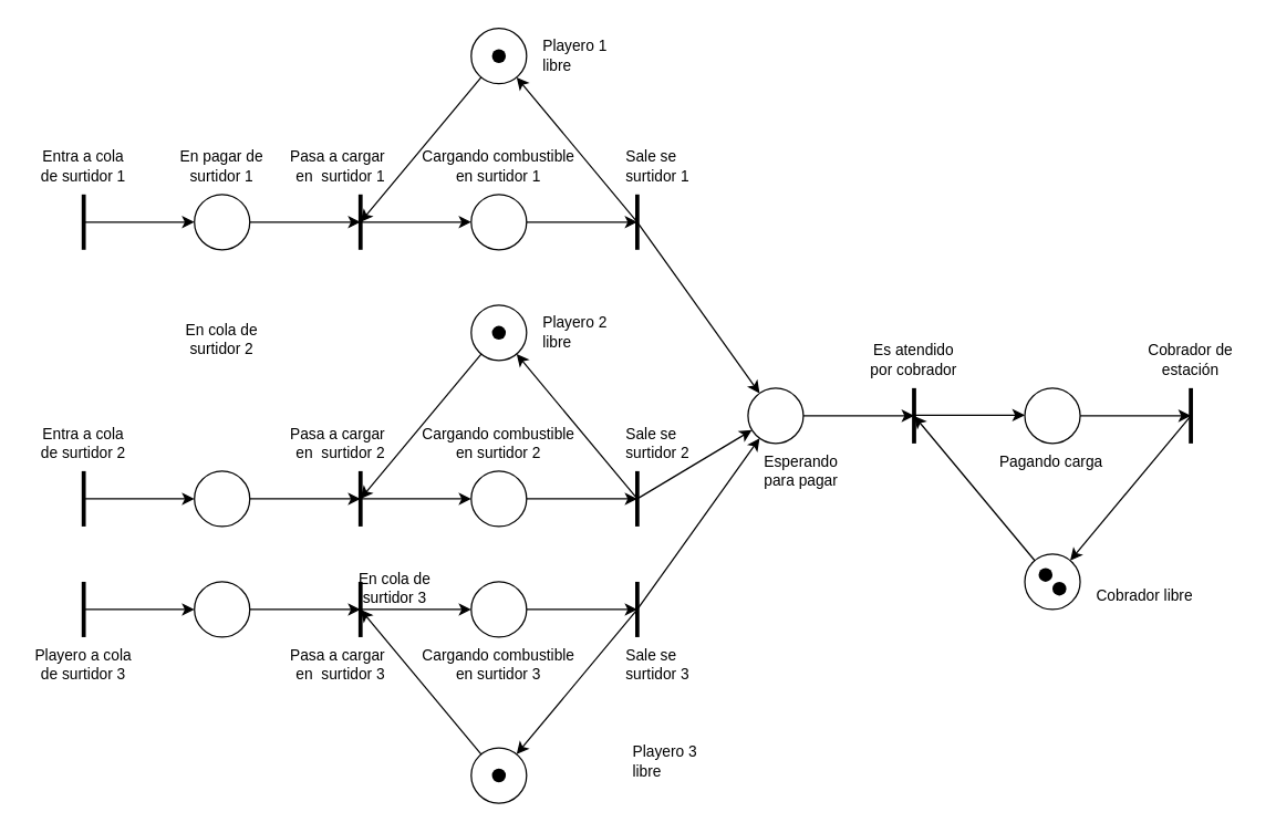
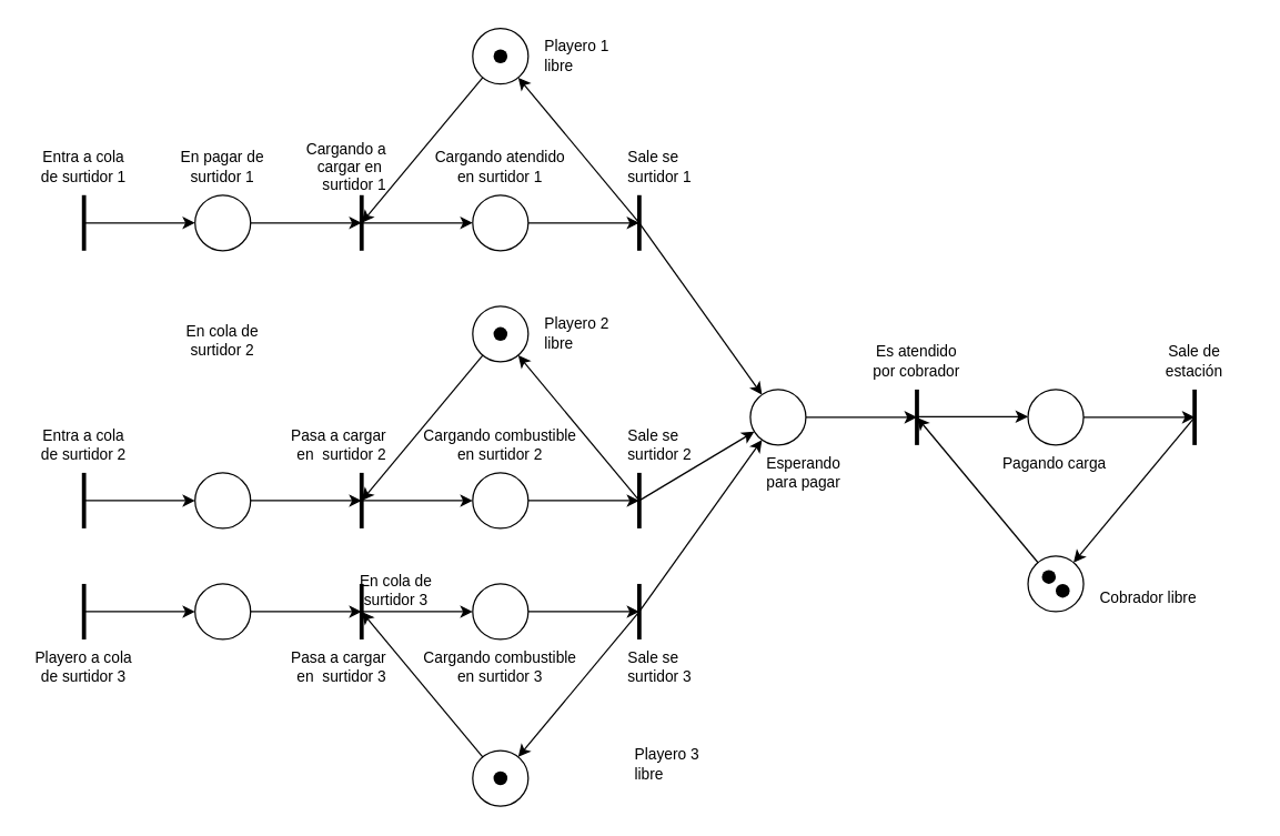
  <mxCell id="0" />
  <mxCell id="1" parent="0" />
  <mxCell id="2" style="edgeStyle=orthogonalEdgeStyle;rounded=0;orthogonalLoop=1;jettySize=auto;html=1;strokeWidth=1;" edge="1" parent="1" source="3"><mxGeometry relative="1" as="geometry"><mxPoint x="260" y="160" as="targetPoint" /></mxGeometry></mxCell>
  <mxCell id="3" value="" style="ellipse;whiteSpace=wrap;html=1;aspect=fixed;" vertex="1" parent="1"><mxGeometry x="140" y="140" width="40" height="40" as="geometry" /></mxCell>
  <mxCell id="4" value="" style="endArrow=none;html=1;strokeWidth=3;" edge="1" parent="1"><mxGeometry width="50" height="50" relative="1" as="geometry"><mxPoint x="60" y="180" as="sourcePoint" /><mxPoint x="60" y="140" as="targetPoint" /></mxGeometry></mxCell>
  <mxCell id="5" value="" style="endArrow=classic;html=1;strokeWidth=1;entryX=0;entryY=0.5;entryDx=0;entryDy=0;" edge="1" parent="1" target="3"><mxGeometry width="50" height="50" relative="1" as="geometry"><mxPoint x="60" y="160" as="sourcePoint" /><mxPoint x="230" y="360" as="targetPoint" /></mxGeometry></mxCell>
  <mxCell id="6" style="edgeStyle=orthogonalEdgeStyle;rounded=0;orthogonalLoop=1;jettySize=auto;html=1;strokeWidth=1;" edge="1" source="7" parent="1"><mxGeometry relative="1" as="geometry"><mxPoint x="460" y="160" as="targetPoint" /></mxGeometry></mxCell>
  <mxCell id="7" value="" style="ellipse;whiteSpace=wrap;html=1;aspect=fixed;" vertex="1" parent="1"><mxGeometry x="340" y="140" width="40" height="40" as="geometry" /></mxCell>
  <mxCell id="8" value="" style="endArrow=none;html=1;strokeWidth=3;" edge="1" parent="1"><mxGeometry width="50" height="50" relative="1" as="geometry"><mxPoint x="260" y="180" as="sourcePoint" /><mxPoint x="260" y="140" as="targetPoint" /></mxGeometry></mxCell>
  <mxCell id="9" value="" style="endArrow=classic;html=1;strokeWidth=1;entryX=0;entryY=0.5;entryDx=0;entryDy=0;" edge="1" target="7" parent="1"><mxGeometry width="50" height="50" relative="1" as="geometry"><mxPoint x="260" y="160" as="sourcePoint" /><mxPoint x="430" y="360" as="targetPoint" /></mxGeometry></mxCell>
  <mxCell id="10" value="" style="endArrow=none;html=1;strokeWidth=3;" edge="1" parent="1"><mxGeometry width="50" height="50" relative="1" as="geometry"><mxPoint x="460" y="180" as="sourcePoint" /><mxPoint x="460" y="140" as="targetPoint" /></mxGeometry></mxCell>
  <mxCell id="11" value="" style="ellipse;whiteSpace=wrap;html=1;aspect=fixed;" vertex="1" parent="1"><mxGeometry x="340" y="20" width="40" height="40" as="geometry" /></mxCell>
  <mxCell id="12" style="rounded=0;orthogonalLoop=1;jettySize=auto;html=1;strokeWidth=1;" edge="1" source="11" parent="1"><mxGeometry relative="1" as="geometry"><mxPoint x="260" y="160" as="targetPoint" /></mxGeometry></mxCell>
  <mxCell id="13" value="" style="endArrow=classic;html=1;strokeWidth=1;" edge="1" parent="1" target="11"><mxGeometry width="50" height="50" relative="1" as="geometry"><mxPoint x="460" y="160" as="sourcePoint" /><mxPoint x="300" y="220" as="targetPoint" /></mxGeometry></mxCell>
  <mxCell id="14" style="edgeStyle=orthogonalEdgeStyle;rounded=0;orthogonalLoop=1;jettySize=auto;html=1;strokeWidth=1;" edge="1" source="15" parent="1"><mxGeometry relative="1" as="geometry"><mxPoint x="260" y="360" as="targetPoint" /></mxGeometry></mxCell>
  <mxCell id="15" value="" style="ellipse;whiteSpace=wrap;html=1;aspect=fixed;" vertex="1" parent="1"><mxGeometry x="140" y="340" width="40" height="40" as="geometry" /></mxCell>
  <mxCell id="16" value="" style="endArrow=none;html=1;strokeWidth=3;" edge="1" parent="1"><mxGeometry width="50" height="50" relative="1" as="geometry"><mxPoint x="60" y="380" as="sourcePoint" /><mxPoint x="60" y="340" as="targetPoint" /></mxGeometry></mxCell>
  <mxCell id="17" value="" style="endArrow=classic;html=1;strokeWidth=1;entryX=0;entryY=0.5;entryDx=0;entryDy=0;" edge="1" target="15" parent="1"><mxGeometry width="50" height="50" relative="1" as="geometry"><mxPoint x="60" y="360" as="sourcePoint" /><mxPoint x="230" y="560" as="targetPoint" /></mxGeometry></mxCell>
  <mxCell id="18" style="edgeStyle=orthogonalEdgeStyle;rounded=0;orthogonalLoop=1;jettySize=auto;html=1;strokeWidth=1;" edge="1" source="19" parent="1"><mxGeometry relative="1" as="geometry"><mxPoint x="460" y="360" as="targetPoint" /></mxGeometry></mxCell>
  <mxCell id="19" value="" style="ellipse;whiteSpace=wrap;html=1;aspect=fixed;" vertex="1" parent="1"><mxGeometry x="340" y="340" width="40" height="40" as="geometry" /></mxCell>
  <mxCell id="20" value="" style="endArrow=none;html=1;strokeWidth=3;" edge="1" parent="1"><mxGeometry width="50" height="50" relative="1" as="geometry"><mxPoint x="260" y="380" as="sourcePoint" /><mxPoint x="260" y="340" as="targetPoint" /></mxGeometry></mxCell>
  <mxCell id="21" value="" style="endArrow=classic;html=1;strokeWidth=1;entryX=0;entryY=0.5;entryDx=0;entryDy=0;" edge="1" target="19" parent="1"><mxGeometry width="50" height="50" relative="1" as="geometry"><mxPoint x="260" y="360" as="sourcePoint" /><mxPoint x="430" y="560" as="targetPoint" /></mxGeometry></mxCell>
  <mxCell id="22" value="" style="endArrow=none;html=1;strokeWidth=3;" edge="1" parent="1"><mxGeometry width="50" height="50" relative="1" as="geometry"><mxPoint x="460" y="380" as="sourcePoint" /><mxPoint x="460" y="340" as="targetPoint" /></mxGeometry></mxCell>
  <mxCell id="23" value="" style="ellipse;whiteSpace=wrap;html=1;aspect=fixed;" vertex="1" parent="1"><mxGeometry x="340" y="220" width="40" height="40" as="geometry" /></mxCell>
  <mxCell id="24" style="rounded=0;orthogonalLoop=1;jettySize=auto;html=1;strokeWidth=1;" edge="1" source="23" parent="1"><mxGeometry relative="1" as="geometry"><mxPoint x="260" y="360" as="targetPoint" /></mxGeometry></mxCell>
  <mxCell id="25" value="" style="endArrow=classic;html=1;strokeWidth=1;" edge="1" target="23" parent="1"><mxGeometry width="50" height="50" relative="1" as="geometry"><mxPoint x="460" y="360" as="sourcePoint" /><mxPoint x="300" y="420" as="targetPoint" /></mxGeometry></mxCell>
  <mxCell id="26" style="edgeStyle=orthogonalEdgeStyle;rounded=0;orthogonalLoop=1;jettySize=auto;html=1;strokeWidth=1;" edge="1" source="27" parent="1"><mxGeometry relative="1" as="geometry"><mxPoint x="260" y="440" as="targetPoint" /></mxGeometry></mxCell>
  <mxCell id="27" value="" style="ellipse;whiteSpace=wrap;html=1;aspect=fixed;" vertex="1" parent="1"><mxGeometry x="140" y="420" width="40" height="40" as="geometry" /></mxCell>
  <mxCell id="28" value="" style="endArrow=none;html=1;strokeWidth=3;" edge="1" parent="1"><mxGeometry width="50" height="50" relative="1" as="geometry"><mxPoint x="60" y="460" as="sourcePoint" /><mxPoint x="60" y="420" as="targetPoint" /></mxGeometry></mxCell>
  <mxCell id="29" value="" style="endArrow=classic;html=1;strokeWidth=1;entryX=0;entryY=0.5;entryDx=0;entryDy=0;" edge="1" target="27" parent="1"><mxGeometry width="50" height="50" relative="1" as="geometry"><mxPoint x="60" y="440" as="sourcePoint" /><mxPoint x="230" y="640" as="targetPoint" /></mxGeometry></mxCell>
  <mxCell id="30" style="edgeStyle=orthogonalEdgeStyle;rounded=0;orthogonalLoop=1;jettySize=auto;html=1;strokeWidth=1;" edge="1" source="31" parent="1"><mxGeometry relative="1" as="geometry"><mxPoint x="460" y="440" as="targetPoint" /></mxGeometry></mxCell>
  <mxCell id="31" value="" style="ellipse;whiteSpace=wrap;html=1;aspect=fixed;" vertex="1" parent="1"><mxGeometry x="340" y="420" width="40" height="40" as="geometry" /></mxCell>
  <mxCell id="32" value="" style="endArrow=none;html=1;strokeWidth=3;" edge="1" parent="1"><mxGeometry width="50" height="50" relative="1" as="geometry"><mxPoint x="260" y="460" as="sourcePoint" /><mxPoint x="260" y="420" as="targetPoint" /></mxGeometry></mxCell>
  <mxCell id="33" value="" style="endArrow=classic;html=1;strokeWidth=1;entryX=0;entryY=0.5;entryDx=0;entryDy=0;" edge="1" target="31" parent="1"><mxGeometry width="50" height="50" relative="1" as="geometry"><mxPoint x="260" y="440" as="sourcePoint" /><mxPoint x="430" y="640" as="targetPoint" /></mxGeometry></mxCell>
  <mxCell id="34" value="" style="endArrow=none;html=1;strokeWidth=3;" edge="1" parent="1"><mxGeometry width="50" height="50" relative="1" as="geometry"><mxPoint x="460" y="460" as="sourcePoint" /><mxPoint x="460" y="420" as="targetPoint" /></mxGeometry></mxCell>
  <mxCell id="35" value="" style="ellipse;whiteSpace=wrap;html=1;aspect=fixed;" vertex="1" parent="1"><mxGeometry x="340" y="540" width="40" height="40" as="geometry" /></mxCell>
  <mxCell id="36" style="rounded=0;orthogonalLoop=1;jettySize=auto;html=1;strokeWidth=1;" edge="1" source="35" parent="1"><mxGeometry relative="1" as="geometry"><mxPoint x="260" y="440" as="targetPoint" /></mxGeometry></mxCell>
  <mxCell id="37" value="" style="endArrow=classic;html=1;strokeWidth=1;" edge="1" target="35" parent="1"><mxGeometry width="50" height="50" relative="1" as="geometry"><mxPoint x="460" y="440" as="sourcePoint" /><mxPoint x="300" y="740" as="targetPoint" /></mxGeometry></mxCell>
  <mxCell id="38" value="" style="ellipse;whiteSpace=wrap;html=1;aspect=fixed;" vertex="1" parent="1"><mxGeometry x="540" y="280" width="40" height="40" as="geometry" /></mxCell>
  <mxCell id="39" value="" style="endArrow=classic;html=1;strokeWidth=1;" edge="1" parent="1" target="38"><mxGeometry width="50" height="50" relative="1" as="geometry"><mxPoint x="460" y="360" as="sourcePoint" /><mxPoint x="620" y="360" as="targetPoint" /></mxGeometry></mxCell>
  <mxCell id="40" value="" style="endArrow=classic;html=1;strokeWidth=1;" edge="1" parent="1" target="38"><mxGeometry width="50" height="50" relative="1" as="geometry"><mxPoint x="460" y="160" as="sourcePoint" /><mxPoint x="600" y="330" as="targetPoint" /></mxGeometry></mxCell>
  <mxCell id="41" value="" style="endArrow=classic;html=1;strokeWidth=1;" edge="1" parent="1" target="38"><mxGeometry width="50" height="50" relative="1" as="geometry"><mxPoint x="460" y="440" as="sourcePoint" /><mxPoint x="600" y="330" as="targetPoint" /></mxGeometry></mxCell>
  <mxCell id="42" style="edgeStyle=orthogonalEdgeStyle;rounded=0;orthogonalLoop=1;jettySize=auto;html=1;strokeWidth=1;" edge="1" parent="1"><mxGeometry relative="1" as="geometry"><mxPoint x="660" y="300" as="targetPoint" /><mxPoint x="580" y="300" as="sourcePoint" /></mxGeometry></mxCell>
  <mxCell id="43" value="" style="endArrow=none;html=1;strokeWidth=3;" edge="1" parent="1"><mxGeometry width="50" height="50" relative="1" as="geometry"><mxPoint x="660" y="320" as="sourcePoint" /><mxPoint x="660" y="280" as="targetPoint" /></mxGeometry></mxCell>
  <mxCell id="44" style="edgeStyle=orthogonalEdgeStyle;rounded=0;orthogonalLoop=1;jettySize=auto;html=1;strokeWidth=1;" edge="1" parent="1"><mxGeometry relative="1" as="geometry"><mxPoint x="860" y="300" as="targetPoint" /><mxPoint x="780" y="300" as="sourcePoint" /></mxGeometry></mxCell>
  <mxCell id="45" value="" style="ellipse;whiteSpace=wrap;html=1;aspect=fixed;" vertex="1" parent="1"><mxGeometry x="740" y="280" width="40" height="40" as="geometry" /></mxCell>
  <mxCell id="46" style="edgeStyle=orthogonalEdgeStyle;rounded=0;orthogonalLoop=1;jettySize=auto;html=1;strokeWidth=1;" edge="1" parent="1"><mxGeometry relative="1" as="geometry"><mxPoint x="740" y="299.58" as="targetPoint" /><mxPoint x="660" y="299.58" as="sourcePoint" /></mxGeometry></mxCell>
  <mxCell id="47" value="" style="endArrow=none;html=1;strokeWidth=3;" edge="1" parent="1"><mxGeometry width="50" height="50" relative="1" as="geometry"><mxPoint x="860" y="320" as="sourcePoint" /><mxPoint x="860" y="280" as="targetPoint" /></mxGeometry></mxCell>
  <mxCell id="48" value="" style="ellipse;whiteSpace=wrap;html=1;aspect=fixed;" vertex="1" parent="1"><mxGeometry x="740" y="400" width="40" height="40" as="geometry" /></mxCell>
  <mxCell id="49" style="rounded=0;orthogonalLoop=1;jettySize=auto;html=1;strokeWidth=1;" edge="1" parent="1" target="48"><mxGeometry relative="1" as="geometry"><mxPoint x="870" y="310" as="targetPoint" /><mxPoint x="860" y="300" as="sourcePoint" /></mxGeometry></mxCell>
  <mxCell id="50" style="rounded=0;orthogonalLoop=1;jettySize=auto;html=1;strokeWidth=1;" edge="1" parent="1" source="48"><mxGeometry relative="1" as="geometry"><mxPoint x="660" y="300" as="targetPoint" /><mxPoint x="870" y="310" as="sourcePoint" /></mxGeometry></mxCell>
  <mxCell id="51" value="" style="ellipse;whiteSpace=wrap;html=1;aspect=fixed;strokeColor=none;fillColor=#000000;" vertex="1" parent="1"><mxGeometry x="355" y="235" width="10" height="10" as="geometry" /></mxCell>
  <mxCell id="52" value="" style="ellipse;whiteSpace=wrap;html=1;aspect=fixed;strokeColor=none;fillColor=#000000;" vertex="1" parent="1"><mxGeometry x="355" y="35" width="10" height="10" as="geometry" /></mxCell>
  <mxCell id="53" value="" style="ellipse;whiteSpace=wrap;html=1;aspect=fixed;strokeColor=none;fillColor=#000000;" vertex="1" parent="1"><mxGeometry x="355" y="555" width="10" height="10" as="geometry" /></mxCell>
  <mxCell id="54" value="" style="ellipse;whiteSpace=wrap;html=1;aspect=fixed;strokeColor=none;fillColor=#000000;" vertex="1" parent="1"><mxGeometry x="750" y="410" width="10" height="10" as="geometry" /></mxCell>
  <mxCell id="55" value="" style="ellipse;whiteSpace=wrap;html=1;aspect=fixed;strokeColor=none;fillColor=#000000;" vertex="1" parent="1"><mxGeometry x="760" y="420" width="10" height="10" as="geometry" /></mxCell>
  <mxCell id="56" value="&lt;div&gt;Entra a cola&lt;/div&gt;&lt;div&gt;de surtidor 1&lt;br&gt;&lt;/div&gt;" style="text;html=1;strokeColor=none;fillColor=none;align=center;verticalAlign=middle;whiteSpace=wrap;rounded=0;fontSize=11;" vertex="1" parent="1"><mxGeometry y="100" width="80" height="40" as="geometry" x="20" /></mxCell>
  <mxCell id="57" value="&lt;div&gt;Entra a cola&lt;/div&gt;&lt;div&gt;de surtidor 2&lt;br&gt;&lt;/div&gt;" style="text;html=1;strokeColor=none;fillColor=none;align=center;verticalAlign=middle;whiteSpace=wrap;rounded=0;fontSize=11;" vertex="1" parent="1"><mxGeometry y="300" width="80" height="40" as="geometry" x="20" /></mxCell>
  <mxCell id="58" value="&lt;div&gt;Pasa a cargar en&amp;nbsp; surtidor 3&lt;br&gt;&lt;/div&gt;" style="text;html=1;strokeColor=none;fillColor=none;align=right;verticalAlign=middle;whiteSpace=wrap;rounded=0;fontSize=11;" vertex="1" parent="1"><mxGeometry x="200" y="460" width="80" height="40" as="geometry" /></mxCell>
  <mxCell id="59" value="&lt;div&gt;En cola de surtidor 3&lt;br&gt;&lt;/div&gt;" style="text;html=1;strokeColor=none;fillColor=none;align=center;verticalAlign=middle;whiteSpace=wrap;rounded=0;fontSize=11;" vertex="1" parent="1"><mxGeometry x="245" y="405" width="80" height="40" as="geometry" /></mxCell>
  <mxCell id="60" value="&lt;div&gt;En cola de surtidor 2&lt;br&gt;&lt;/div&gt;" style="text;html=1;strokeColor=none;fillColor=none;align=center;verticalAlign=middle;whiteSpace=wrap;rounded=0;fontSize=11;" vertex="1" parent="1"><mxGeometry x="120" y="225" width="80" height="40" as="geometry" /></mxCell>
  <mxCell id="61" value="&lt;div&gt;En pagar de surtidor 1&lt;br&gt;&lt;/div&gt;" style="text;html=1;strokeColor=none;fillColor=none;align=center;verticalAlign=middle;whiteSpace=wrap;rounded=0;fontSize=11;" vertex="1" parent="1"><mxGeometry x="120" y="100" width="80" height="40" as="geometry" /></mxCell>
  <mxCell id="62" value="&lt;div&gt;Playero a cola&lt;/div&gt;&lt;div&gt;de surtidor 3&lt;br&gt;&lt;/div&gt;" style="text;html=1;strokeColor=none;fillColor=none;align=center;verticalAlign=middle;whiteSpace=wrap;rounded=0;fontSize=11;" vertex="1" parent="1"><mxGeometry y="460" width="80" height="40" as="geometry" x="20" /></mxCell>
  <mxCell id="63" value="&lt;div&gt;Pasa a cargar en&amp;nbsp; surtidor 2&lt;br&gt;&lt;/div&gt;" style="text;html=1;strokeColor=none;fillColor=none;align=right;verticalAlign=middle;whiteSpace=wrap;rounded=0;fontSize=11;" vertex="1" parent="1"><mxGeometry x="200" y="300" width="80" height="40" as="geometry" /></mxCell>
- <mxCell id="64" value="&lt;div&gt;Pasa a cargar en&amp;nbsp; surtidor 1&lt;br&gt;&lt;/div&gt;" style="text;html=1;strokeColor=none;fillColor=none;align=right;verticalAlign=middle;whiteSpace=wrap;rounded=0;fontSize=11;" vertex="1" parent="1"><mxGeometry x="200" y="100" width="80" height="40" as="geometry" /></mxCell>
+ <mxCell id="64" value="&lt;div&gt;Cargando a cargar en&amp;nbsp; surtidor 1&lt;br&gt;&lt;/div&gt;" style="text;html=1;strokeColor=none;fillColor=none;align=right;verticalAlign=middle;whiteSpace=wrap;rounded=0;fontSize=11;" vertex="1" parent="1"><mxGeometry x="200" y="100" width="80" height="40" as="geometry" /></mxCell>
  <mxCell id="65" value="&lt;div align=&quot;left&quot;&gt;Playero 1&lt;/div&gt;&lt;div align=&quot;left&quot;&gt;libre&lt;br&gt;&lt;/div&gt;" style="text;html=1;strokeColor=none;fillColor=none;align=left;verticalAlign=middle;whiteSpace=wrap;rounded=0;fontSize=11;" vertex="1" parent="1"><mxGeometry x="390" y="20" width="80" height="40" as="geometry" /></mxCell>
  <mxCell id="66" value="&lt;div align=&quot;left&quot;&gt;Playero 2&lt;/div&gt;&lt;div align=&quot;left&quot;&gt;libre&lt;br&gt;&lt;/div&gt;" style="text;html=1;strokeColor=none;fillColor=none;align=left;verticalAlign=middle;whiteSpace=wrap;rounded=0;fontSize=11;" vertex="1" parent="1"><mxGeometry x="390" y="220" width="80" height="40" as="geometry" /></mxCell>
  <mxCell id="67" value="&lt;div align=&quot;left&quot;&gt;Playero 3&lt;br&gt;&lt;/div&gt;&lt;div align=&quot;left&quot;&gt;libre&lt;br&gt;&lt;/div&gt;" style="text;html=1;strokeColor=none;fillColor=none;align=left;verticalAlign=middle;whiteSpace=wrap;rounded=0;fontSize=11;" vertex="1" parent="1"><mxGeometry x="455" y="530" width="80" height="40" as="geometry" /></mxCell>
  <mxCell id="68" value="&lt;div&gt;Cargando combustible&lt;/div&gt;&lt;div&gt;en surtidor 3&lt;br&gt;&lt;/div&gt;" style="text;html=1;strokeColor=none;fillColor=none;align=center;verticalAlign=middle;whiteSpace=wrap;rounded=0;fontSize=11;" vertex="1" parent="1"><mxGeometry x="290" y="460" width="140" height="40" as="geometry" /></mxCell>
  <mxCell id="69" value="&lt;div&gt;Cargando combustible&lt;/div&gt;&lt;div&gt;en surtidor 2&lt;br&gt;&lt;/div&gt;" style="text;html=1;strokeColor=none;fillColor=none;align=center;verticalAlign=middle;whiteSpace=wrap;rounded=0;fontSize=11;" vertex="1" parent="1"><mxGeometry x="290" y="300" width="140" height="40" as="geometry" /></mxCell>
- <mxCell id="70" value="&lt;div&gt;Cargando combustible&lt;/div&gt;&lt;div&gt;en surtidor 1&lt;br&gt;&lt;/div&gt;" style="text;html=1;strokeColor=none;fillColor=none;align=center;verticalAlign=middle;whiteSpace=wrap;rounded=0;fontSize=11;" vertex="1" parent="1"><mxGeometry x="290" y="100" width="140" height="40" as="geometry" /></mxCell>
+ <mxCell id="70" value="&lt;div&gt;Cargando atendido&lt;/div&gt;&lt;div&gt;en surtidor 1&lt;br&gt;&lt;/div&gt;" style="text;html=1;strokeColor=none;fillColor=none;align=center;verticalAlign=middle;whiteSpace=wrap;rounded=0;fontSize=11;" vertex="1" parent="1"><mxGeometry x="290" y="100" width="140" height="40" as="geometry" /></mxCell>
  <mxCell id="71" value="&lt;div&gt;Sale se&lt;/div&gt;&lt;div&gt;surtidor 2&lt;br&gt;&lt;/div&gt;" style="text;html=1;strokeColor=none;fillColor=none;align=left;verticalAlign=middle;whiteSpace=wrap;rounded=0;fontSize=11;" vertex="1" parent="1"><mxGeometry x="450" y="300" width="80" height="40" as="geometry" /></mxCell>
  <mxCell id="72" value="&lt;div&gt;Sale se&lt;/div&gt;&lt;div&gt;surtidor 1&lt;br&gt;&lt;/div&gt;" style="text;html=1;strokeColor=none;fillColor=none;align=left;verticalAlign=middle;whiteSpace=wrap;rounded=0;fontSize=11;" vertex="1" parent="1"><mxGeometry x="450" y="100" width="80" height="40" as="geometry" /></mxCell>
  <mxCell id="73" value="&lt;div&gt;Sale se&lt;/div&gt;&lt;div&gt;surtidor 3&lt;br&gt;&lt;/div&gt;" style="text;html=1;strokeColor=none;fillColor=none;align=left;verticalAlign=middle;whiteSpace=wrap;rounded=0;fontSize=11;" vertex="1" parent="1"><mxGeometry x="450" y="460" width="80" height="40" as="geometry" /></mxCell>
  <mxCell id="74" value="Esperando para pagar" style="text;html=1;strokeColor=none;fillColor=none;align=left;verticalAlign=middle;whiteSpace=wrap;rounded=0;fontSize=11;" vertex="1" parent="1"><mxGeometry x="550" y="320" width="80" height="40" as="geometry" /></mxCell>
  <mxCell id="75" value="Cobrador libre" style="text;html=1;strokeColor=none;fillColor=none;align=left;verticalAlign=middle;whiteSpace=wrap;rounded=0;fontSize=11;" vertex="1" parent="1"><mxGeometry x="790" y="410" width="80" height="40" as="geometry" /></mxCell>
  <mxCell id="76" value="&lt;div&gt;Pagando carga&lt;/div&gt;&lt;div&gt;&lt;br&gt;&lt;/div&gt;" style="text;html=1;strokeColor=none;fillColor=none;align=left;verticalAlign=middle;whiteSpace=wrap;rounded=0;fontSize=11;" vertex="1" parent="1"><mxGeometry x="720" y="320" width="80" height="40" as="geometry" /></mxCell>
  <mxCell id="77" value="&lt;div&gt;Es atendido&lt;/div&gt;&lt;div&gt;por cobrador&lt;br&gt;&lt;/div&gt;" style="text;html=1;strokeColor=none;fillColor=none;align=center;verticalAlign=middle;whiteSpace=wrap;rounded=0;fontSize=11;" vertex="1" parent="1"><mxGeometry x="620" y="240" width="80" height="40" as="geometry" /></mxCell>
- <mxCell id="78" value="Cobrador de estación" style="text;html=1;strokeColor=none;fillColor=none;align=center;verticalAlign=middle;whiteSpace=wrap;rounded=0;fontSize=11;" vertex="1" parent="1"><mxGeometry x="820" y="240" width="80" height="40" as="geometry" /></mxCell>
+ <mxCell id="78" value="Sale de estación" style="text;html=1;strokeColor=none;fillColor=none;align=center;verticalAlign=middle;whiteSpace=wrap;rounded=0;fontSize=11;" vertex="1" parent="1"><mxGeometry x="820" y="240" width="80" height="40" as="geometry" /></mxCell>
